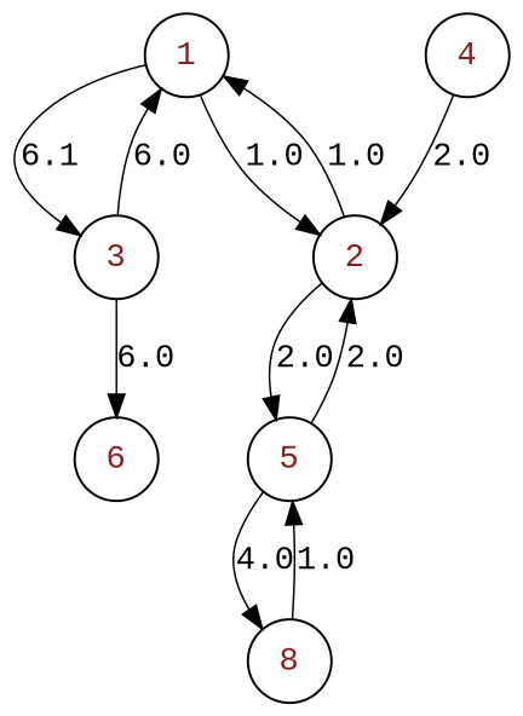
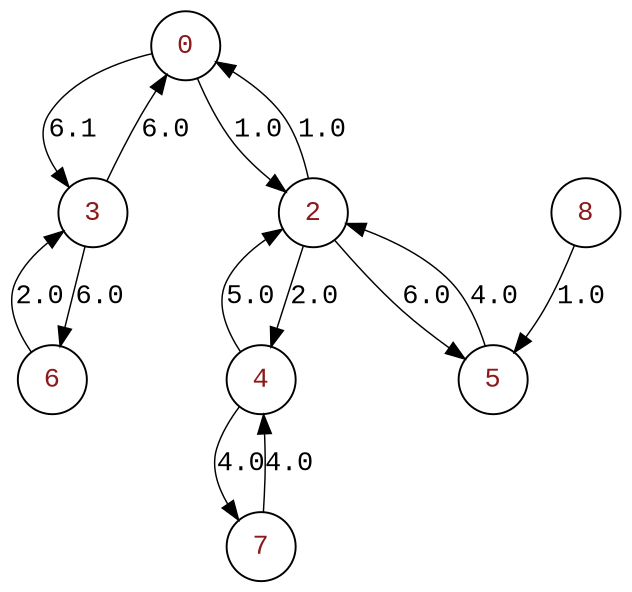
  digraph {
    fontname="Liberation Mono"
    rankdir=TB
    node [color=black fillcolor=white fontcolor=firebrick4 fontname="Liberation Mono" shape=circle style=filled]
    edge [fontname="Liberation Mono" penwidth=0.75]
-   1 [height=.3 width=.3]
+   1 [height=.3 width=.3 label=0]
    3 [height=.3 width=.3]
    2 [height=.3 width=.3]
    6 [height=.3 width=.3]
    5 [height=.3 width=.3]
    4 [height=.3 width=.3]
    8 [height=.3 width=.3]
+   7 [height=.3 width=.3]
    1 -> 3 [label=6.1]
    1 -> 2 [label=1.0]
    3 -> 1 [label=6.0]
    3 -> 6 [label=6.0]
    2 -> 1 [label=1.0]
-   2 -> 5 [label=2.0]
-   5 -> 2 [label=2.0]
-   5 -> 8 [label=4.0]
-   4 -> 2 [label=2.0]
+   2 -> 5 [label=6.0]
+   2 -> 4 [label=2.0]
+   6 -> 3 [label=2.0]
+   5 -> 2 [label=4.0]
+   4 -> 2 [label=5.0]
+   4 -> 7 [label=4.0]
    8 -> 5 [label=1.0]
+   7 -> 4 [label=4.0]
  }
